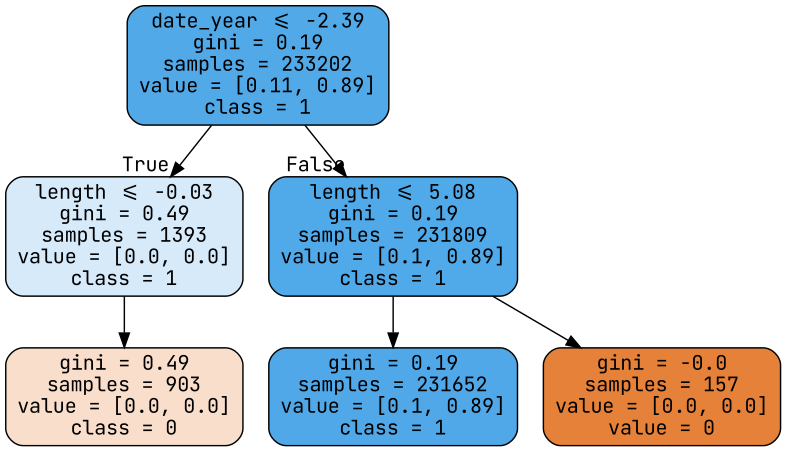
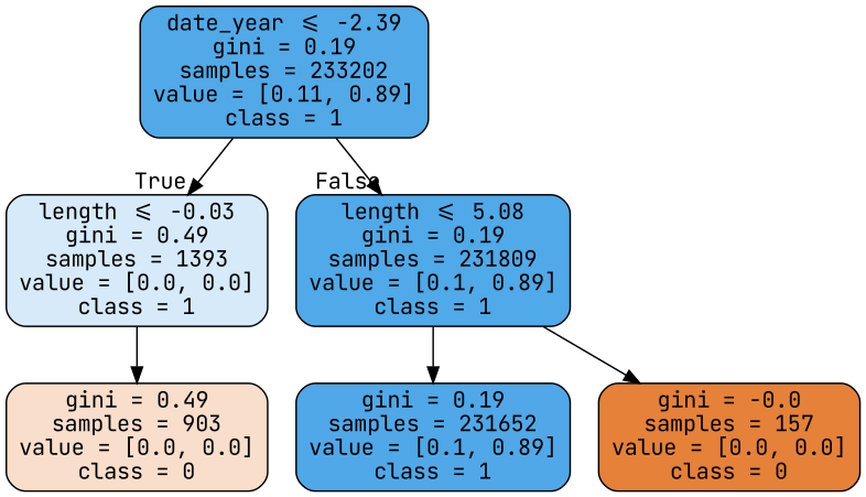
  digraph {
    fontname="JetBrains Mono"
    node [color=black fontname="JetBrains Mono" shape=box style="filled, rounded"]
    edge [fontname="JetBrains Mono"]
    n1 [fillcolor="#51a9e8" label="date_year <= -2.39\ngini = 0.19\nsamples = 233202\nvalue = [0.11, 0.89]\nclass = 1"]
    n2 [fillcolor="#d6eafa" label="length <= -0.03\ngini = 0.49\nsamples = 1393\nvalue = [0.0, 0.0]\nclass = 1"]
    n3 [fillcolor="#50a9e8" label="length <= 5.08\ngini = 0.19\nsamples = 231809\nvalue = [0.1, 0.89]\nclass = 1"]
    n4 [fillcolor="#f8decb" label="gini = 0.49\nsamples = 903\nvalue = [0.0, 0.0]\nclass = 0"]
    n5 [fillcolor="#50a8e8" label="gini = 0.19\nsamples = 231652\nvalue = [0.1, 0.89]\nclass = 1"]
-   n6 [fillcolor="#e58139" label="gini = -0.0\nsamples = 157\nvalue = [0.0, 0.0]\nvalue = 0"]
+   n6 [fillcolor="#e58139" label="gini = -0.0\nsamples = 157\nvalue = [0.0, 0.0]\nclass = 0"]
    n1 -> n2 [headlabel=True labelangle=45 labeldistance=2.5]
    n1 -> n3 [headlabel=False labelangle=-45 labeldistance=2.5]
    n2 -> n4
    n3 -> n5
    n3 -> n6
  }
